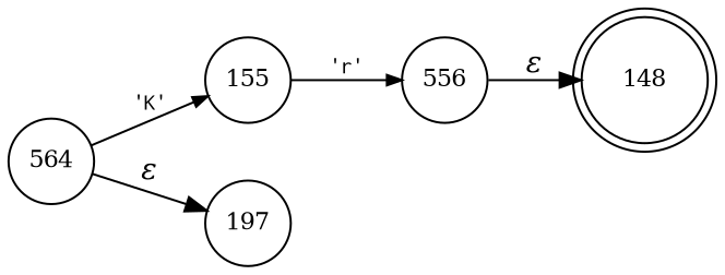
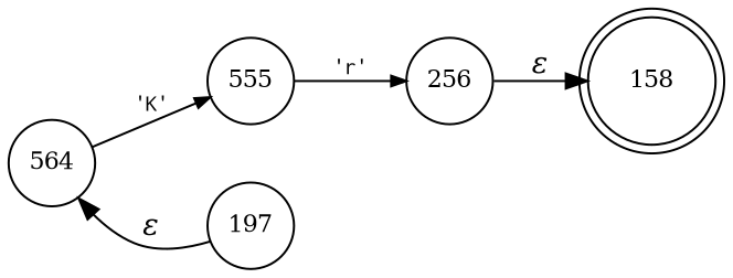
  digraph {
    rankdir=LR
    node [fixedsize=true fontsize=11 shape=circle peripheries=1]
    edge [fontname=Courier]
-   n1 [label=148 shape=doublecircle width=.6 peripheries=""]
+   n1 [label=158 shape=doublecircle width=.6 peripheries=""]
    n2 [label=564 width=.55]
-   n3 [label=155 width=.55]
-   n4 [label=556 width=.55]
+   n3 [label=555 width=.55]
+   n4 [label=256 width=.55]
    n5 [label=197 width=.55]
    n2 -> n3 [arrowhead=normal arrowsize=.7 fontsize=11 label="'K'"]
    n3 -> n4 [arrowhead=normal arrowsize=.7 fontsize=11 label="'r'"]
    n4 -> n1 [fontname="Times-Italic" label="&epsilon;"]
-   n2 -> n5 [fontname="Times-Italic" label="&epsilon;"]
+   n5 -> n2 [fontname="Times-Italic" label="&epsilon;"]
  }
